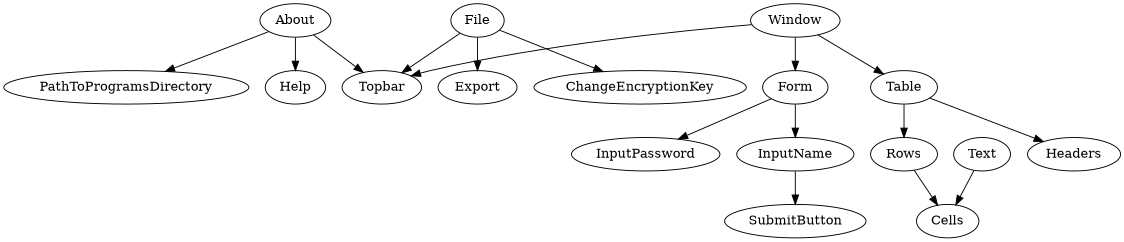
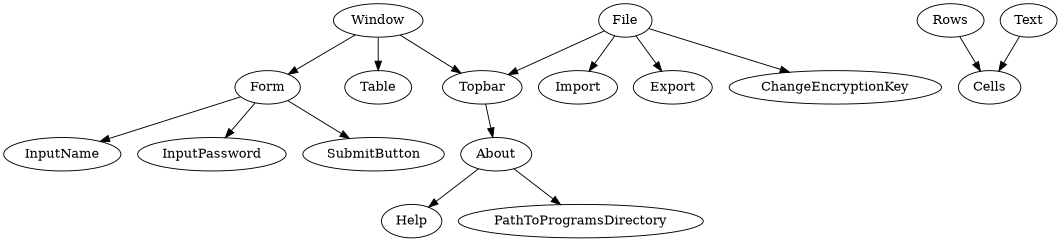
  digraph {
    Window
    Topbar
    Table
    Form
    About
-   Headers
    Rows
    InputName
    InputPassword
    SubmitButton
    File
+   Import
    Export
    ChangeEncryptionKey
    Help
    PathToProgramsDirectory
    Cells
    Text
    Window -> Topbar
    Window -> Table
    Window -> Form
-   About -> Topbar
-   Table -> Headers
-   Table -> Rows
+   Topbar -> About
    Form -> InputName
    Form -> InputPassword
-   InputName -> SubmitButton
+   Form -> SubmitButton
    About -> Help
    About -> PathToProgramsDirectory
    Rows -> Cells
    File -> Topbar
+   File -> Import
    File -> Export
    File -> ChangeEncryptionKey
    Text -> Cells
  }
